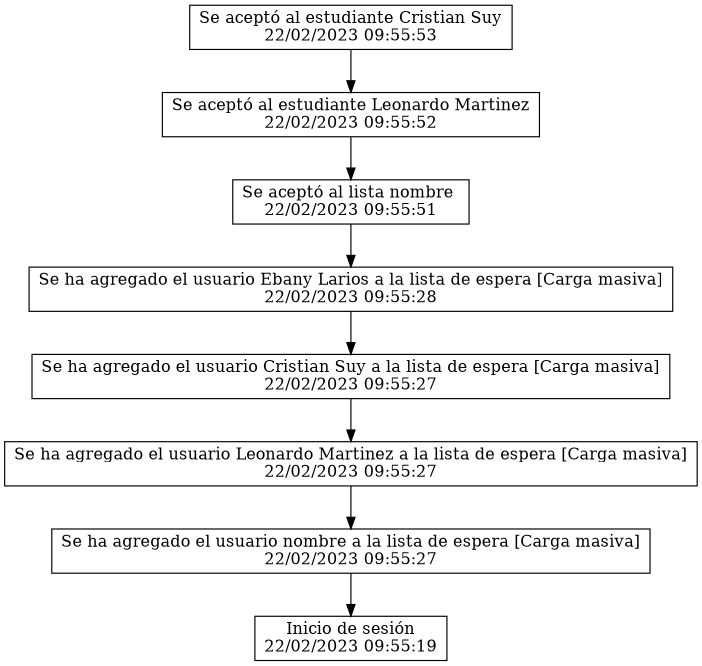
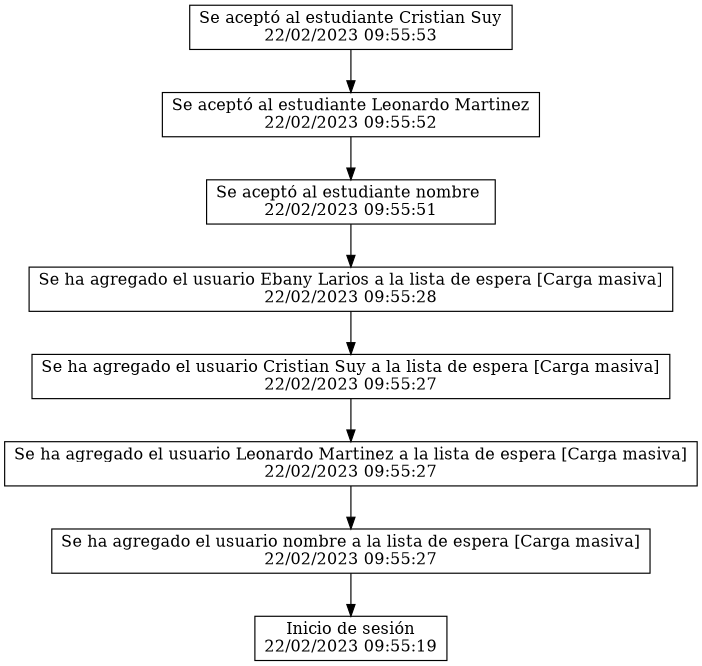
  digraph {
    node [shape=record]
    n1 [label="Se aceptó al estudiante Cristian Suy\n22/02/2023 09:55:53"]
    n2 [label="Se aceptó al estudiante Leonardo Martinez\n22/02/2023 09:55:52"]
-   n3 [label="Se aceptó al lista nombre \n22/02/2023 09:55:51"]
+   n3 [label="Se aceptó al estudiante nombre \n22/02/2023 09:55:51"]
    n4 [label="Se ha agregado el usuario Ebany Larios a la lista de espera [Carga masiva]\n22/02/2023 09:55:28"]
    n5 [label="Se ha agregado el usuario Cristian Suy a la lista de espera [Carga masiva]\n22/02/2023 09:55:27"]
    n6 [label="Se ha agregado el usuario Leonardo Martinez a la lista de espera [Carga masiva]\n22/02/2023 09:55:27"]
    n7 [label="Se ha agregado el usuario nombre a la lista de espera [Carga masiva]\n22/02/2023 09:55:27"]
    n8 [label="Inicio de sesión\n22/02/2023 09:55:19"]
    subgraph sub_1 {
      rankdir=TB
      n1
      n2
      n3
      n4
      n5
      n6
      n7
      n8
    }
    n1 -> n2
    n2 -> n3
    n3 -> n4
    n4 -> n5
    n5 -> n6
    n6 -> n7
    n7 -> n8
  }
